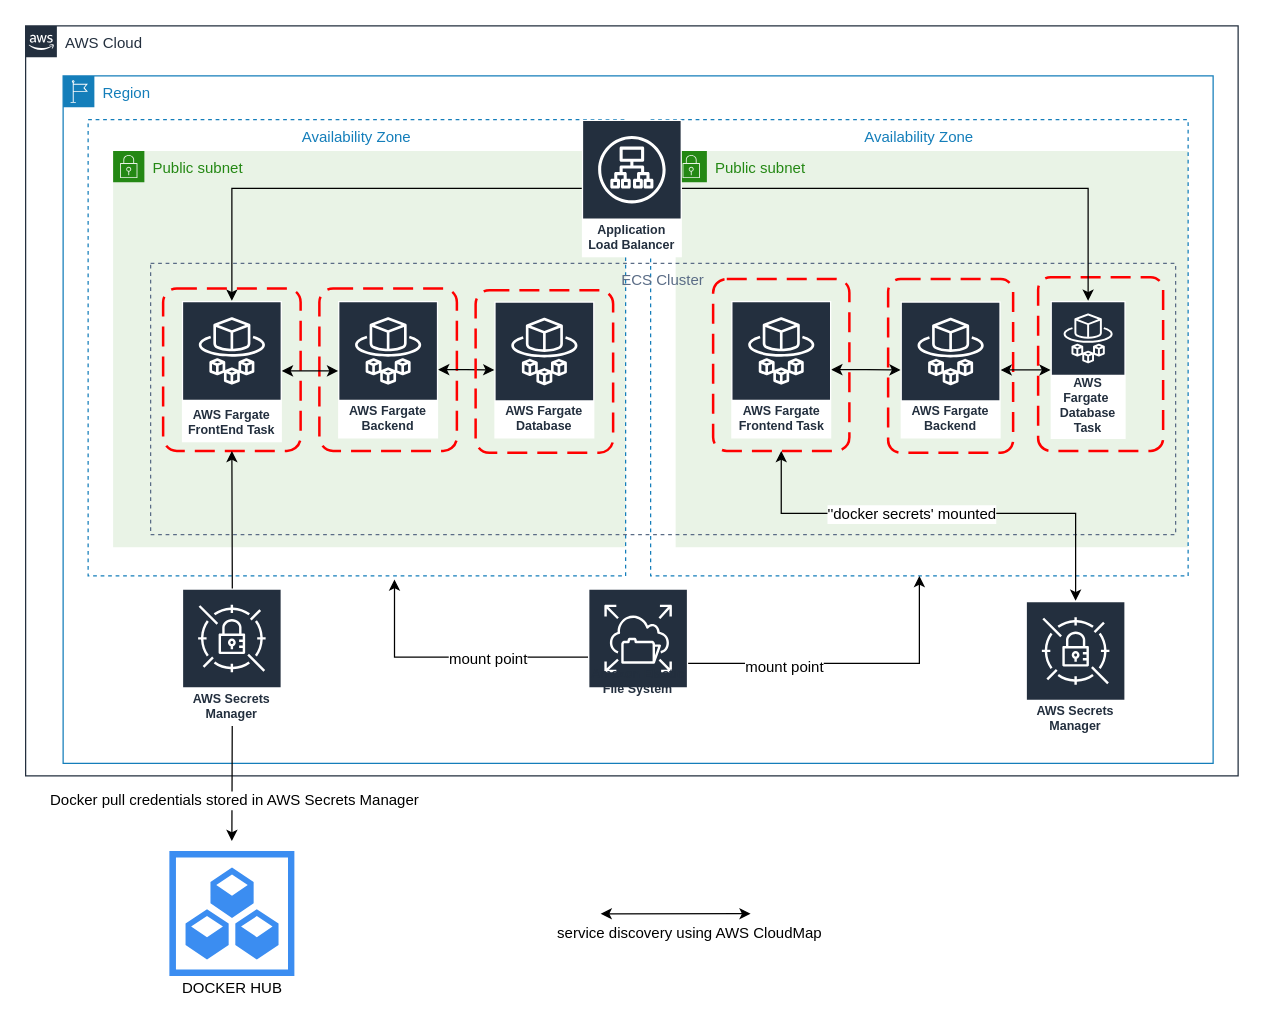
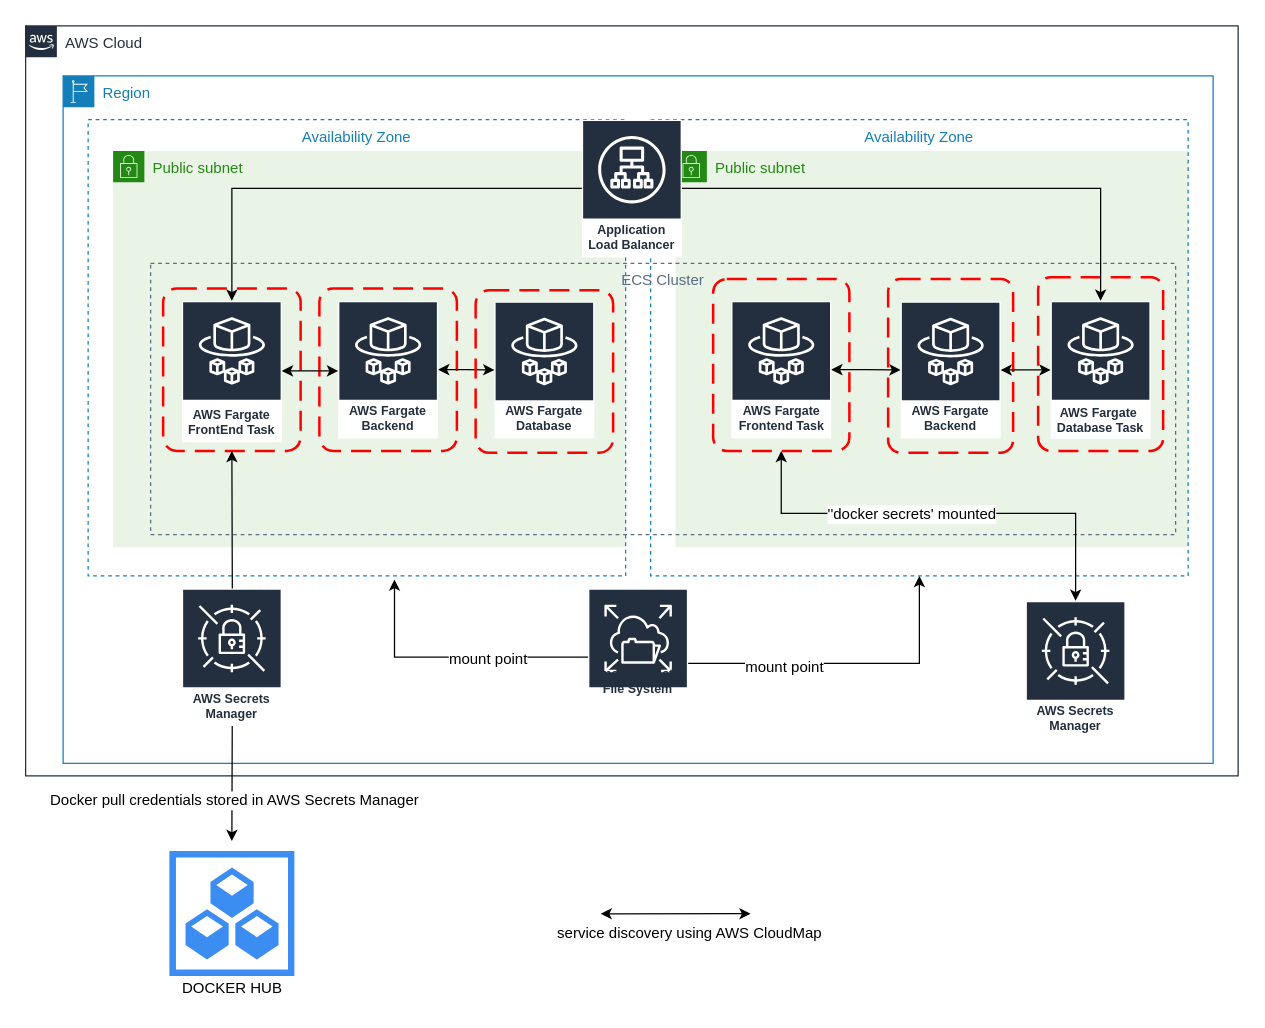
  <mxCell id="0" />
  <mxCell id="1" parent="0" />
  <mxCell id="2" value="Public subnet" style="points=[[0,0],[0.25,0],[0.5,0],[0.75,0],[1,0],[1,0.25],[1,0.5],[1,0.75],[1,1],[0.75,1],[0.5,1],[0.25,1],[0,1],[0,0.75],[0,0.5],[0,0.25]];outlineConnect=0;gradientColor=none;html=1;whiteSpace=wrap;fontSize=12;fontStyle=0;shape=mxgraph.aws4.group;grIcon=mxgraph.aws4.group_security_group;grStroke=0;strokeColor=#248814;fillColor=#E9F3E6;verticalAlign=top;align=left;spacingLeft=30;fontColor=#248814;dashed=0;" vertex="1" parent="1"><mxGeometry x="540" y="120" width="410" height="317" as="geometry" /></mxCell>
  <mxCell id="3" value="AWS Cloud" style="points=[[0,0],[0.25,0],[0.5,0],[0.75,0],[1,0],[1,0.25],[1,0.5],[1,0.75],[1,1],[0.75,1],[0.5,1],[0.25,1],[0,1],[0,0.75],[0,0.5],[0,0.25]];outlineConnect=0;gradientColor=none;html=1;whiteSpace=wrap;fontSize=12;fontStyle=0;shape=mxgraph.aws4.group;grIcon=mxgraph.aws4.group_aws_cloud_alt;strokeColor=#232F3E;fillColor=none;verticalAlign=top;align=left;spacingLeft=30;fontColor=#232F3E;dashed=0;" vertex="1" parent="1"><mxGeometry x="20" y="20" width="970" height="600" as="geometry" /></mxCell>
  <mxCell id="4" value="Region" style="points=[[0,0],[0.25,0],[0.5,0],[0.75,0],[1,0],[1,0.25],[1,0.5],[1,0.75],[1,1],[0.75,1],[0.5,1],[0.25,1],[0,1],[0,0.75],[0,0.5],[0,0.25]];outlineConnect=0;gradientColor=none;html=1;whiteSpace=wrap;fontSize=12;fontStyle=0;shape=mxgraph.aws4.group;grIcon=mxgraph.aws4.group_region;strokeColor=#147EBA;fillColor=none;verticalAlign=top;align=left;spacingLeft=30;fontColor=#147EBA;dashed=0;" vertex="1" parent="1"><mxGeometry x="50" y="60" width="920" height="550" as="geometry" /></mxCell>
  <mxCell id="5" value="Availability Zone" style="fillColor=none;strokeColor=#147EBA;dashed=1;verticalAlign=top;fontStyle=0;fontColor=#147EBA;" vertex="1" parent="1"><mxGeometry x="520" y="95" width="430" height="365" as="geometry" /></mxCell>
  <mxCell id="6" value="" style="rounded=1;arcSize=10;dashed=1;strokeColor=#ff0000;fillColor=none;gradientColor=none;dashPattern=8 4;strokeWidth=2;" vertex="1" parent="1"><mxGeometry x="830" y="221" width="100" height="139" as="geometry" /></mxCell>
  <mxCell id="7" value="" style="rounded=1;arcSize=10;dashed=1;strokeColor=#ff0000;fillColor=none;gradientColor=none;dashPattern=8 4;strokeWidth=2;" vertex="1" parent="1"><mxGeometry x="710" y="222.5" width="100" height="139" as="geometry" /></mxCell>
  <mxCell id="8" value="Public subnet" style="points=[[0,0],[0.25,0],[0.5,0],[0.75,0],[1,0],[1,0.25],[1,0.5],[1,0.75],[1,1],[0.75,1],[0.5,1],[0.25,1],[0,1],[0,0.75],[0,0.5],[0,0.25]];outlineConnect=0;gradientColor=none;html=1;whiteSpace=wrap;fontSize=12;fontStyle=0;shape=mxgraph.aws4.group;grIcon=mxgraph.aws4.group_security_group;grStroke=0;strokeColor=#248814;fillColor=#E9F3E6;verticalAlign=top;align=left;spacingLeft=30;fontColor=#248814;dashed=0;" vertex="1" parent="1"><mxGeometry x="90" y="120" width="410" height="317" as="geometry" /></mxCell>
  <mxCell id="9" value="" style="rounded=1;arcSize=10;dashed=1;strokeColor=#ff0000;fillColor=none;gradientColor=none;dashPattern=8 4;strokeWidth=2;" vertex="1" parent="1"><mxGeometry x="255" y="230" width="110" height="130" as="geometry" /></mxCell>
  <mxCell id="10" value="Availability Zone" style="fillColor=none;strokeColor=#147EBA;dashed=1;verticalAlign=top;fontStyle=0;fontColor=#147EBA;" vertex="1" parent="1"><mxGeometry x="70" y="95" width="430" height="365" as="geometry" /></mxCell>
  <mxCell id="11" value="ECS Cluster" style="fillColor=none;strokeColor=#5A6C86;dashed=1;verticalAlign=top;fontStyle=0;fontColor=#5A6C86;" vertex="1" parent="1"><mxGeometry x="120" y="210" width="820" height="217" as="geometry" /></mxCell>
  <mxCell id="12" value="AWS Fargate FrontEnd Task" style="outlineConnect=0;fontColor=#232F3E;gradientColor=none;strokeColor=#ffffff;fillColor=#232F3E;dashed=0;verticalLabelPosition=middle;verticalAlign=bottom;align=center;html=1;whiteSpace=wrap;fontSize=10;fontStyle=1;spacing=3;shape=mxgraph.aws4.productIcon;prIcon=mxgraph.aws4.fargate;" vertex="1" parent="1"><mxGeometry x="145" y="240" width="80" height="113" as="geometry" /></mxCell>
  <mxCell id="13" style="edgeStyle=orthogonalEdgeStyle;rounded=0;orthogonalLoop=1;jettySize=auto;html=1;entryX=0.57;entryY=1.008;entryDx=0;entryDy=0;entryPerimeter=0;" edge="1" parent="1" source="15" target="10"><mxGeometry relative="1" as="geometry"><Array as="points"><mxPoint x="315" y="525" /></Array></mxGeometry></mxCell>
  <mxCell id="14" value="mount point" style="text;html=1;align=center;verticalAlign=middle;resizable=0;points=[];labelBackgroundColor=#ffffff;" vertex="1" connectable="0" parent="13"><mxGeometry x="-0.254" y="1" relative="1" as="geometry"><mxPoint as="offset" /></mxGeometry></mxCell>
  <mxCell id="15" value="Amazon Elastic File System" style="outlineConnect=0;fontColor=#232F3E;gradientColor=none;strokeColor=#ffffff;fillColor=#232F3E;dashed=0;verticalLabelPosition=middle;verticalAlign=bottom;align=center;html=1;whiteSpace=wrap;fontSize=10;fontStyle=1;spacing=3;shape=mxgraph.aws4.productIcon;prIcon=mxgraph.aws4.elastic_file_system;" vertex="1" parent="1"><mxGeometry x="470" y="470" width="80" height="90" as="geometry" /></mxCell>
  <mxCell id="16" style="edgeStyle=orthogonalEdgeStyle;rounded=0;orthogonalLoop=1;jettySize=auto;html=1;" edge="1" parent="1" source="18" target="12"><mxGeometry relative="1" as="geometry" /></mxCell>
  <mxCell id="17" style="edgeStyle=orthogonalEdgeStyle;rounded=0;orthogonalLoop=1;jettySize=auto;html=1;" edge="1" parent="1" source="18" target="29"><mxGeometry relative="1" as="geometry" /></mxCell>
  <mxCell id="18" value="Application Load Balancer" style="outlineConnect=0;fontColor=#232F3E;gradientColor=none;strokeColor=#ffffff;fillColor=#232F3E;dashed=0;verticalLabelPosition=middle;verticalAlign=bottom;align=center;html=1;whiteSpace=wrap;fontSize=10;fontStyle=1;spacing=3;shape=mxgraph.aws4.productIcon;prIcon=mxgraph.aws4.application_load_balancer;" vertex="1" parent="1"><mxGeometry x="465" y="95" width="80" height="110" as="geometry" /></mxCell>
  <mxCell id="19" style="edgeStyle=orthogonalEdgeStyle;rounded=0;orthogonalLoop=1;jettySize=auto;html=1;startArrow=classic;startFill=1;" edge="1" parent="1" source="20" target="23"><mxGeometry relative="1" as="geometry" /></mxCell>
  <mxCell id="20" value="AWS Fargate Backend" style="outlineConnect=0;fontColor=#232F3E;gradientColor=none;strokeColor=#ffffff;fillColor=#232F3E;dashed=0;verticalLabelPosition=middle;verticalAlign=bottom;align=center;html=1;whiteSpace=wrap;fontSize=10;fontStyle=1;spacing=3;shape=mxgraph.aws4.productIcon;prIcon=mxgraph.aws4.fargate;" vertex="1" parent="1"><mxGeometry x="270" y="240" width="80" height="110" as="geometry" /></mxCell>
  <mxCell id="21" value="" style="rounded=1;arcSize=10;dashed=1;strokeColor=#ff0000;fillColor=none;gradientColor=none;dashPattern=8 4;strokeWidth=2;" vertex="1" parent="1"><mxGeometry x="130" y="230" width="110" height="130" as="geometry" /></mxCell>
  <mxCell id="22" value="" style="rounded=1;arcSize=10;dashed=1;strokeColor=#ff0000;fillColor=none;gradientColor=none;dashPattern=8 4;strokeWidth=2;" vertex="1" parent="1"><mxGeometry x="380" y="231.5" width="110" height="130" as="geometry" /></mxCell>
  <mxCell id="23" value="AWS Fargate&lt;br&gt;Database" style="outlineConnect=0;fontColor=#232F3E;gradientColor=none;strokeColor=#ffffff;fillColor=#232F3E;dashed=0;verticalLabelPosition=middle;verticalAlign=bottom;align=center;html=1;whiteSpace=wrap;fontSize=10;fontStyle=1;spacing=3;shape=mxgraph.aws4.productIcon;prIcon=mxgraph.aws4.fargate;" vertex="1" parent="1"><mxGeometry x="395" y="240.5" width="80" height="109.5" as="geometry" /></mxCell>
  <mxCell id="24" value="" style="rounded=1;arcSize=10;dashed=1;strokeColor=#ff0000;fillColor=none;gradientColor=none;dashPattern=8 4;strokeWidth=2;" vertex="1" parent="1"><mxGeometry x="570" y="222.5" width="109" height="137.5" as="geometry" /></mxCell>
  <mxCell id="25" style="edgeStyle=orthogonalEdgeStyle;rounded=0;orthogonalLoop=1;jettySize=auto;html=1;startArrow=classic;startFill=1;" edge="1" parent="1" source="26" target="28"><mxGeometry relative="1" as="geometry" /></mxCell>
  <mxCell id="26" value="AWS Fargate&lt;br&gt;Frontend Task" style="outlineConnect=0;fontColor=#232F3E;gradientColor=none;strokeColor=#ffffff;fillColor=#232F3E;dashed=0;verticalLabelPosition=middle;verticalAlign=bottom;align=center;html=1;whiteSpace=wrap;fontSize=10;fontStyle=1;spacing=3;shape=mxgraph.aws4.productIcon;prIcon=mxgraph.aws4.fargate;" vertex="1" parent="1"><mxGeometry x="584.5" y="240" width="80" height="110" as="geometry" /></mxCell>
  <mxCell id="27" style="edgeStyle=orthogonalEdgeStyle;rounded=0;orthogonalLoop=1;jettySize=auto;html=1;startArrow=classic;startFill=1;" edge="1" parent="1" source="28" target="29"><mxGeometry relative="1" as="geometry" /></mxCell>
  <mxCell id="28" value="AWS Fargate Backend" style="outlineConnect=0;fontColor=#232F3E;gradientColor=none;strokeColor=#ffffff;fillColor=#232F3E;dashed=0;verticalLabelPosition=middle;verticalAlign=bottom;align=center;html=1;whiteSpace=wrap;fontSize=10;fontStyle=1;spacing=3;shape=mxgraph.aws4.productIcon;prIcon=mxgraph.aws4.fargate;" vertex="1" parent="1"><mxGeometry x="720" y="240.5" width="80" height="109.5" as="geometry" /></mxCell>
- <mxCell id="29" value="AWS Fargate&amp;nbsp; Database Task" style="outlineConnect=0;fontColor=#232F3E;gradientColor=none;strokeColor=#ffffff;fillColor=#232F3E;dashed=0;verticalLabelPosition=middle;verticalAlign=bottom;align=center;html=1;whiteSpace=wrap;fontSize=10;fontStyle=1;spacing=3;shape=mxgraph.aws4.productIcon;prIcon=mxgraph.aws4.fargate;" vertex="1" parent="1"><mxGeometry x="840" y="240" width="60" height="110.5" as="geometry" /></mxCell>
+ <mxCell id="29" value="AWS Fargate&amp;nbsp; Database Task" style="outlineConnect=0;fontColor=#232F3E;gradientColor=none;strokeColor=#ffffff;fillColor=#232F3E;dashed=0;verticalLabelPosition=middle;verticalAlign=bottom;align=center;html=1;whiteSpace=wrap;fontSize=10;fontStyle=1;spacing=3;shape=mxgraph.aws4.productIcon;prIcon=mxgraph.aws4.fargate;" vertex="1" parent="1"><mxGeometry x="840" y="240" width="80" height="110.5" as="geometry" /></mxCell>
  <mxCell id="30" style="edgeStyle=orthogonalEdgeStyle;rounded=0;orthogonalLoop=1;jettySize=auto;html=1;entryX=0.5;entryY=1;entryDx=0;entryDy=0;" edge="1" parent="1" source="15" target="5"><mxGeometry relative="1" as="geometry"><Array as="points"><mxPoint x="735" y="530" /></Array></mxGeometry></mxCell>
  <mxCell id="31" value="mount point" style="text;html=1;align=center;verticalAlign=middle;resizable=0;points=[];labelBackgroundColor=#ffffff;" vertex="1" connectable="0" parent="30"><mxGeometry x="-0.404" y="-2" relative="1" as="geometry"><mxPoint as="offset" /></mxGeometry></mxCell>
  <mxCell id="32" style="edgeStyle=orthogonalEdgeStyle;rounded=0;orthogonalLoop=1;jettySize=auto;html=1;startArrow=classic;startFill=1;" edge="1" parent="1"><mxGeometry relative="1" as="geometry"><mxPoint x="225" y="296" as="sourcePoint" /><mxPoint x="270" y="296" as="targetPoint" /></mxGeometry></mxCell>
  <mxCell id="33" style="edgeStyle=orthogonalEdgeStyle;rounded=0;orthogonalLoop=1;jettySize=auto;html=1;startArrow=classic;startFill=1;" edge="1" parent="1"><mxGeometry relative="1" as="geometry"><mxPoint x="480" y="730.25" as="sourcePoint" /><mxPoint x="600" y="730.25" as="targetPoint" /><Array as="points"><mxPoint x="600" y="730" /><mxPoint x="600" y="730" /></Array></mxGeometry></mxCell>
  <mxCell id="34" value="service discovery using AWS CloudMap" style="text;html=1;align=center;verticalAlign=middle;resizable=0;points=[];labelBackgroundColor=#ffffff;" vertex="1" connectable="0" parent="33"><mxGeometry x="0.5" y="-43" relative="1" as="geometry"><mxPoint x="-20" y="-27.75" as="offset" /></mxGeometry></mxCell>
  <mxCell id="35" style="edgeStyle=orthogonalEdgeStyle;rounded=0;orthogonalLoop=1;jettySize=auto;html=1;entryX=0.5;entryY=1;entryDx=0;entryDy=0;startArrow=classic;startFill=1;" edge="1" parent="1" target="21"><mxGeometry relative="1" as="geometry"><mxPoint x="185" y="672.1" as="sourcePoint" /></mxGeometry></mxCell>
  <mxCell id="36" value="Docker pull credentials stored in AWS Secrets Manager" style="text;html=1;align=center;verticalAlign=middle;resizable=0;points=[];labelBackgroundColor=#ffffff;" vertex="1" connectable="0" parent="35"><mxGeometry x="-0.788" y="-1" relative="1" as="geometry"><mxPoint as="offset" /></mxGeometry></mxCell>
  <mxCell id="37" style="edgeStyle=orthogonalEdgeStyle;rounded=0;orthogonalLoop=1;jettySize=auto;html=1;entryX=0.5;entryY=1;entryDx=0;entryDy=0;startArrow=classic;startFill=1;" edge="1" parent="1" source="39" target="24"><mxGeometry relative="1" as="geometry"><Array as="points"><mxPoint x="860" y="410" /><mxPoint x="625" y="410" /></Array></mxGeometry></mxCell>
  <mxCell id="38" value="''docker secrets' mounted" style="text;html=1;align=center;verticalAlign=middle;resizable=0;points=[];labelBackgroundColor=#ffffff;" vertex="1" connectable="0" parent="37"><mxGeometry x="0.138" relative="1" as="geometry"><mxPoint as="offset" /></mxGeometry></mxCell>
  <mxCell id="39" value="AWS Secrets Manager" style="outlineConnect=0;fontColor=#232F3E;gradientColor=none;strokeColor=#ffffff;fillColor=#232F3E;dashed=0;verticalLabelPosition=middle;verticalAlign=bottom;align=center;html=1;whiteSpace=wrap;fontSize=10;fontStyle=1;spacing=3;shape=mxgraph.aws4.productIcon;prIcon=mxgraph.aws4.secrets_manager;" vertex="1" parent="1"><mxGeometry x="820" y="480" width="80" height="110" as="geometry" /></mxCell>
  <mxCell id="40" value="AWS Secrets Manager" style="outlineConnect=0;fontColor=#232F3E;gradientColor=none;strokeColor=#ffffff;fillColor=#232F3E;dashed=0;verticalLabelPosition=middle;verticalAlign=bottom;align=center;html=1;whiteSpace=wrap;fontSize=10;fontStyle=1;spacing=3;shape=mxgraph.aws4.productIcon;prIcon=mxgraph.aws4.secrets_manager;" vertex="1" parent="1"><mxGeometry x="145" y="470" width="80" height="110" as="geometry" /></mxCell>
  <mxCell id="41" value="" style="html=1;aspect=fixed;strokeColor=none;shadow=0;align=center;verticalAlign=top;fillColor=#3B8DF1;shape=mxgraph.gcp2.repository_3" vertex="1" parent="1"><mxGeometry x="135" y="680" width="100" height="100" as="geometry" /></mxCell>
  <mxCell id="42" value="DOCKER HUB" style="text;html=1;align=center;verticalAlign=middle;resizable=0;points=[];autosize=1;" vertex="1" parent="1"><mxGeometry x="135" y="780" width="100" height="20" as="geometry" /></mxCell>
